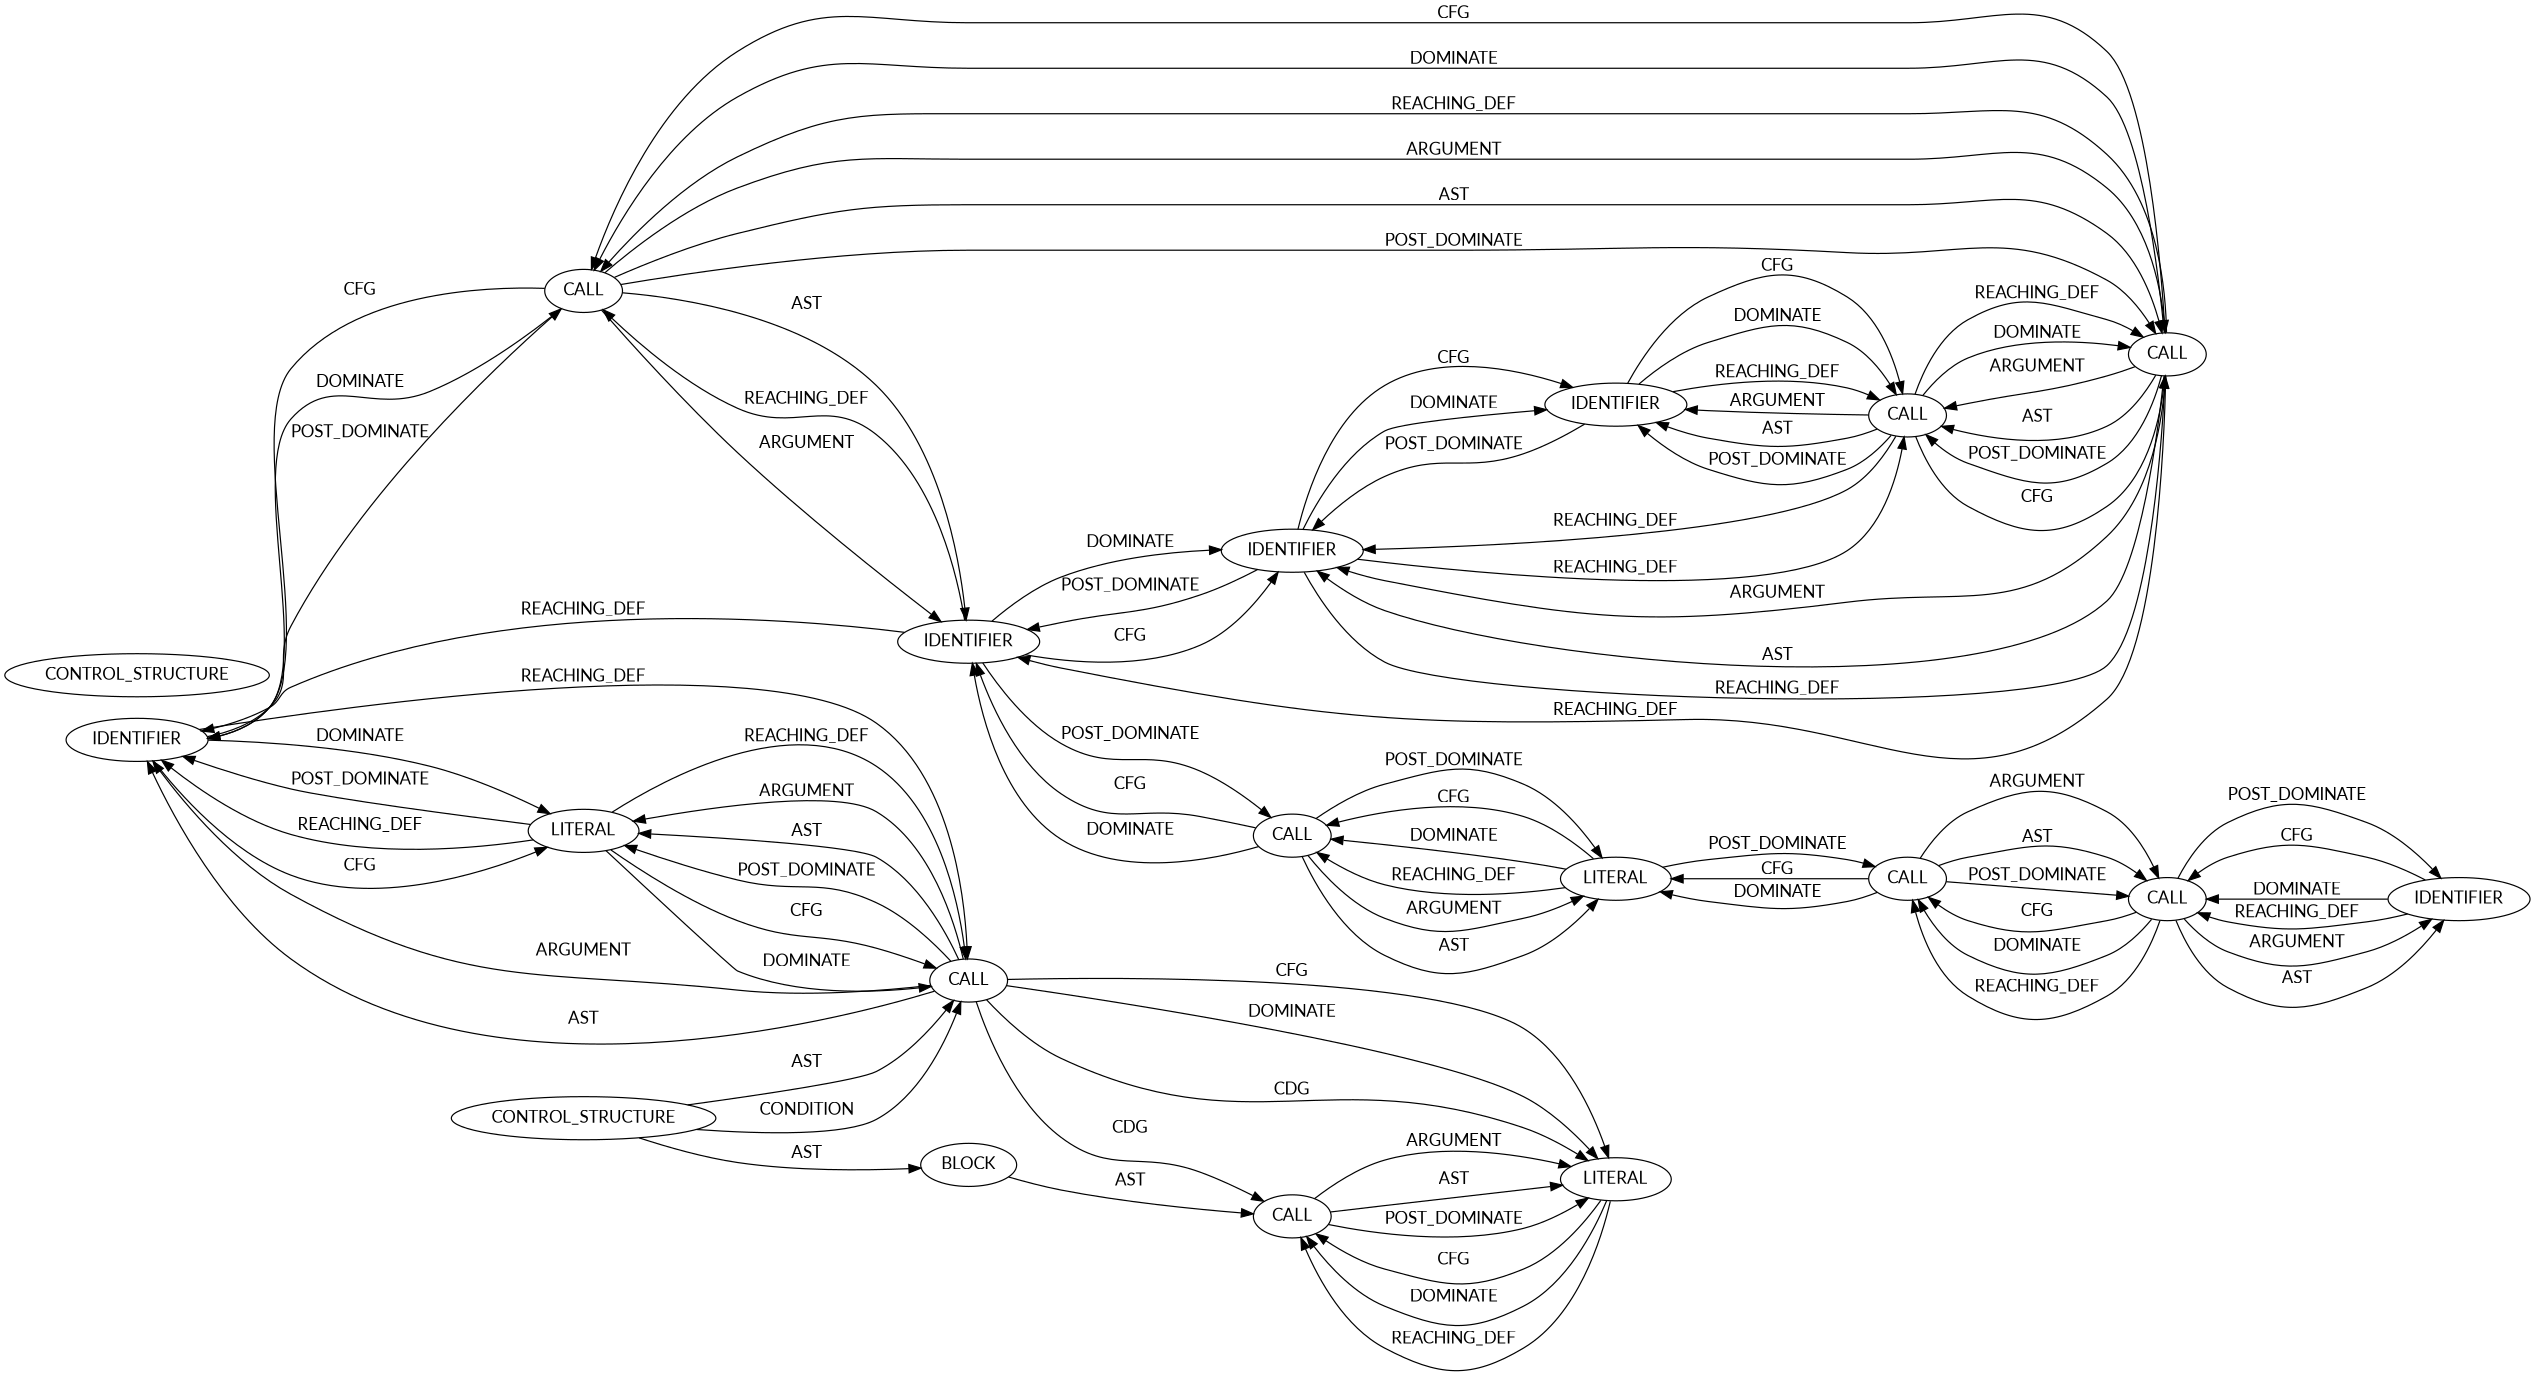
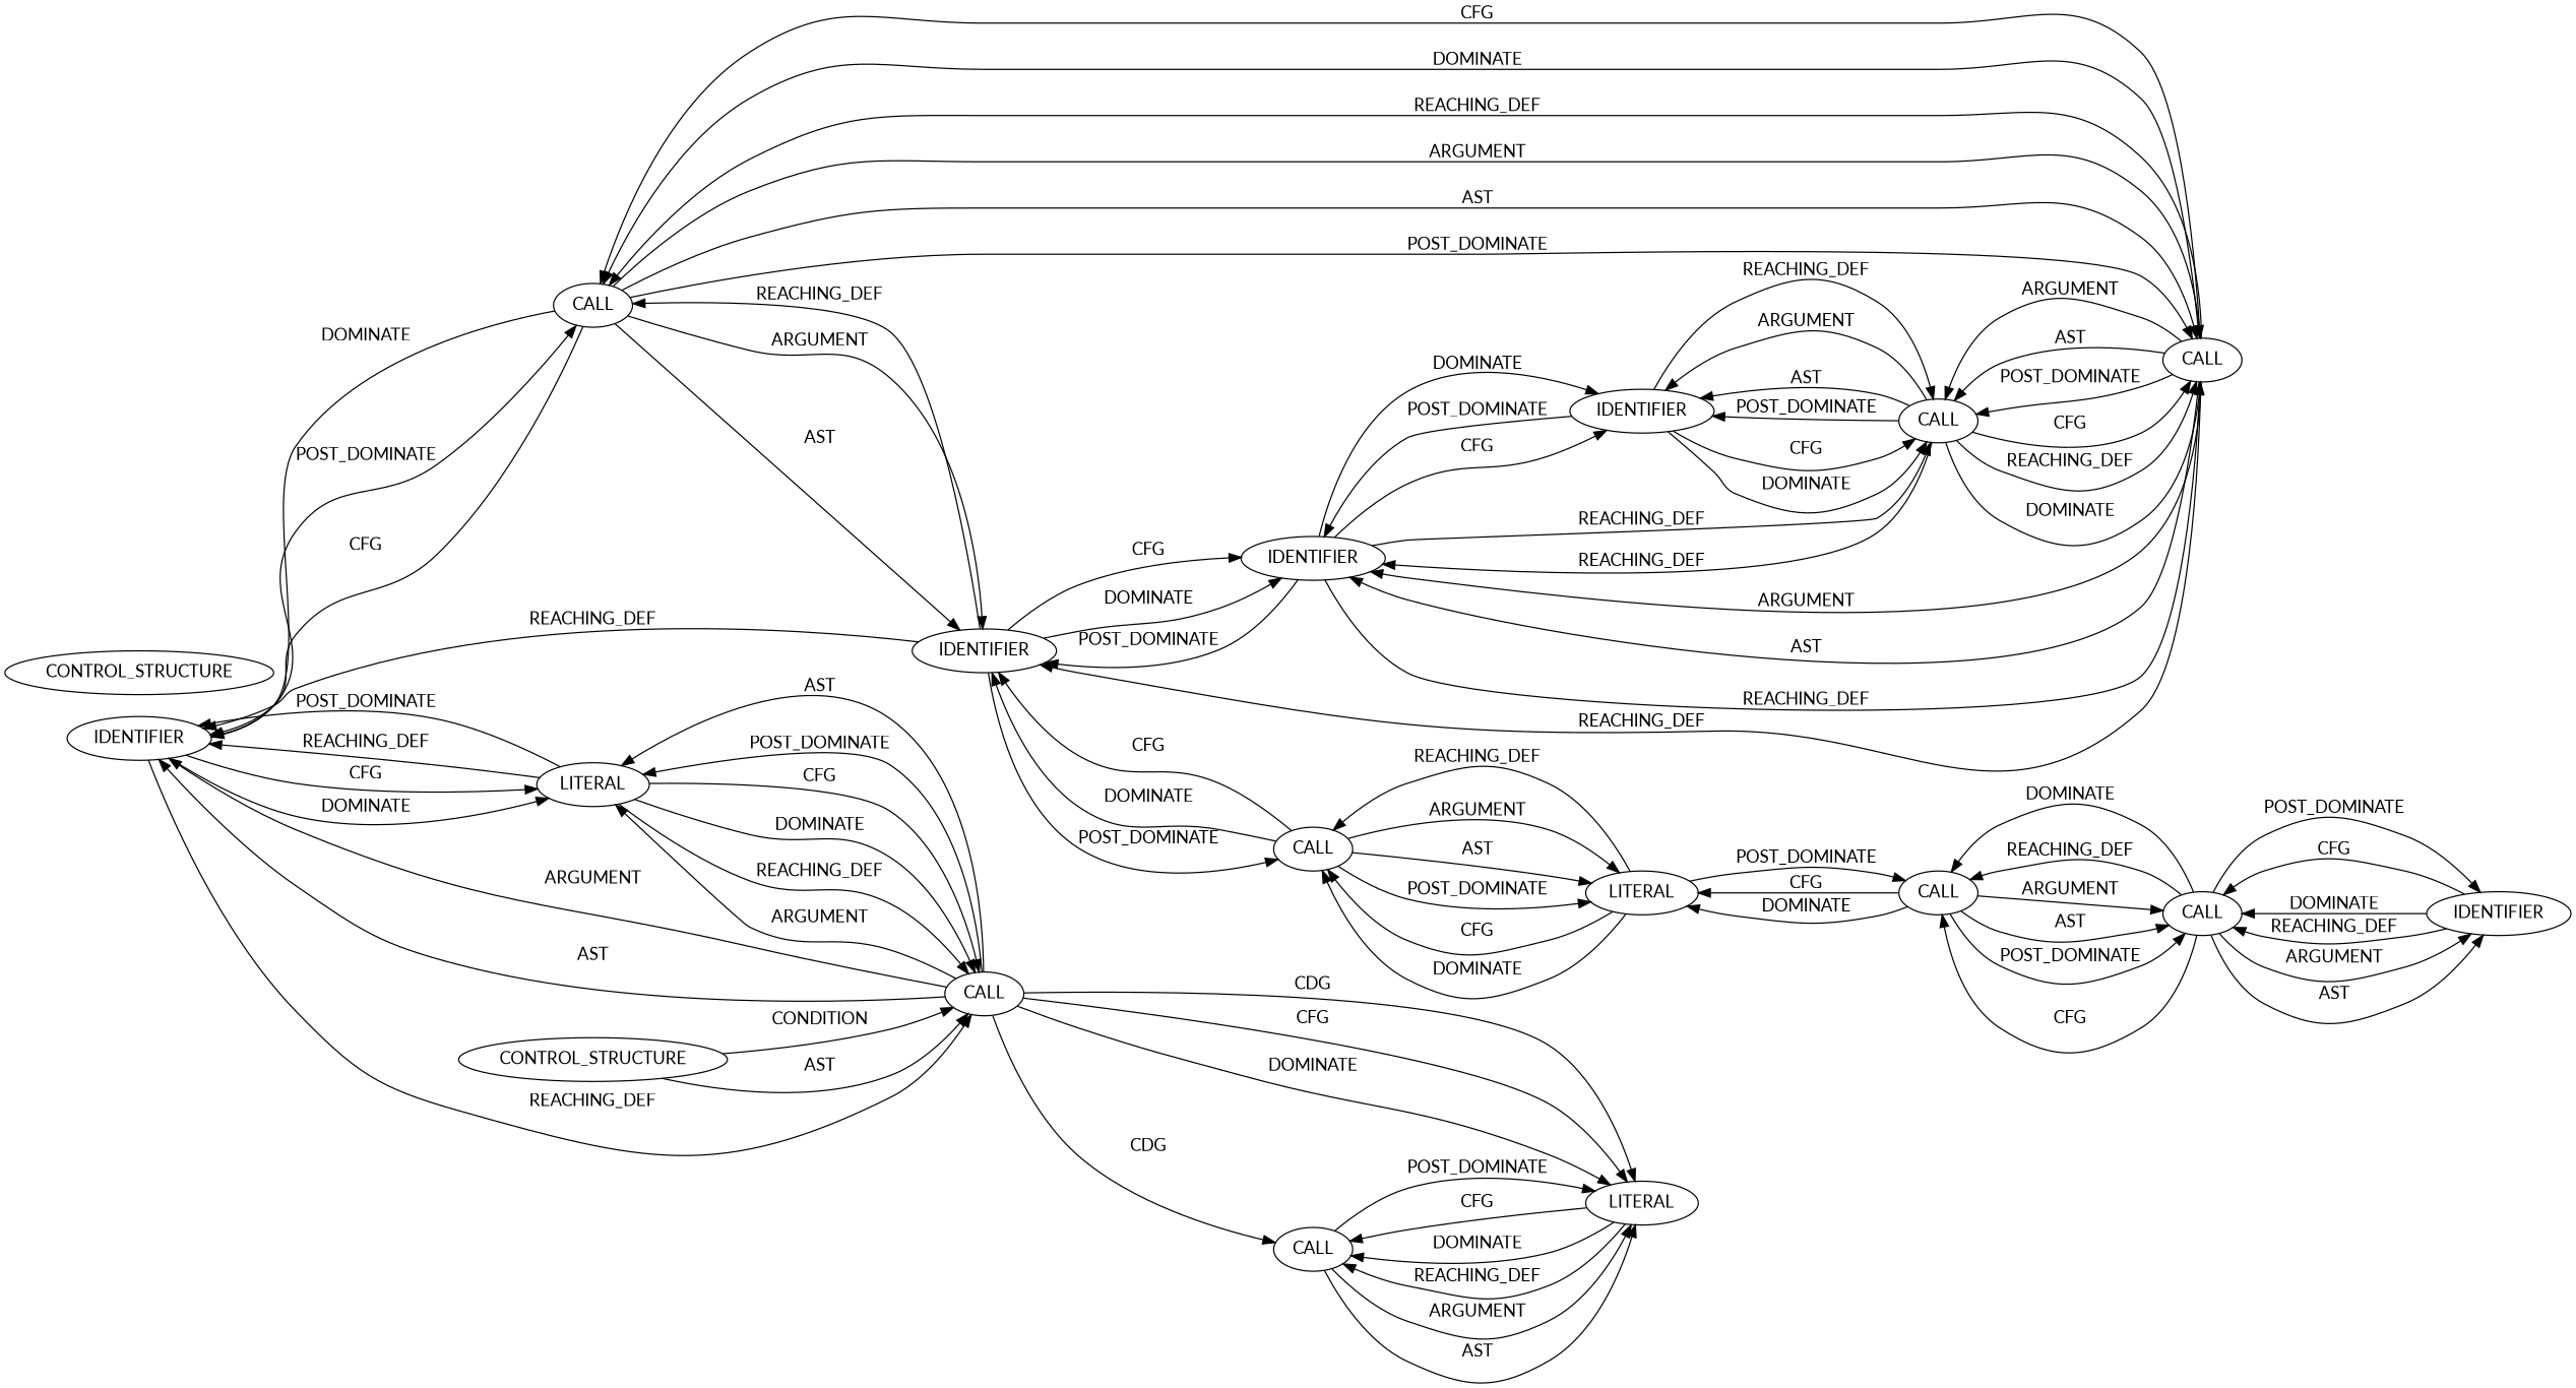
  digraph {
    rankdir=LR
    fontname=Lato
    node [ARGUMENT_INDEX=1 COLUMN_NUMBER=5 LINE_NUMBER=56 ORDER=1 TYPE_FULL_NAME=ANY fontname=Lato]
    edge [fontname=Lato]
    n1 [CODE=res COLUMN_NUMBER=9 LINE_NUMBER=57 NAME=res TYPE_FULL_NAME=int label=IDENTIFIER]
    n2 [ARGUMENT_INDEX=-1 CODE="res = pthread_join(a_thread, &thread_result)" DISPATCH_TYPE=STATIC_DISPATCH METHOD_FULL_NAME="<operator>.assignment" NAME="<operator>.assignment" ORDER=13 label=CALL]
    n3 [ARGUMENT_INDEX=2 CODE=0 COLUMN_NUMBER=16 LINE_NUMBER=57 ORDER=2 TYPE_FULL_NAME=int label=LITERAL]
    n4 [ARGUMENT_INDEX=-1 CODE="res != 0" COLUMN_NUMBER=9 DISPATCH_TYPE=STATIC_DISPATCH LINE_NUMBER=57 METHOD_FULL_NAME="<operator>.notEquals" NAME="<operator>.notEquals" label=CALL]
    n5 [ARGUMENT_INDEX=-1 CODE="break;" COLUMN_NUMBER=17 CONTROL_STRUCTURE_TYPE=BREAK LINE_NUMBER=49 PARSER_TYPE_NAME=CASTBreakStatement label=CONTROL_STRUCTURE TYPE_FULL_NAME=""]
    n6 [CODE=work_mutex COLUMN_NUMBER=27 LINE_NUMBER=54 NAME=work_mutex TYPE_FULL_NAME=pthread_mutex_t label=IDENTIFIER]
    n7 [CODE="&work_mutex" COLUMN_NUMBER=26 DISPATCH_TYPE=STATIC_DISPATCH LINE_NUMBER=54 METHOD_FULL_NAME="<operator>.addressOf" NAME="<operator>.addressOf" label=CALL]
    n8 [CODE=a_thread COLUMN_NUMBER=24 NAME=a_thread TYPE_FULL_NAME=pthread_t label=IDENTIFIER]
    n9 [CODE=thread_result COLUMN_NUMBER=35 NAME=thread_result TYPE_FULL_NAME="void*" label=IDENTIFIER]
    n10 [ARGUMENT_INDEX=2 CODE="pthread_join(a_thread, &thread_result)" COLUMN_NUMBER=11 DISPATCH_TYPE=STATIC_DISPATCH METHOD_FULL_NAME=pthread_join NAME=pthread_join ORDER=2 label=CALL]
    n11 [ARGUMENT_INDEX=2 CODE="&thread_result" COLUMN_NUMBER=34 DISPATCH_TYPE=STATIC_DISPATCH METHOD_FULL_NAME="<operator>.addressOf" NAME="<operator>.addressOf" ORDER=2 label=CALL]
    n12 [CODE=res NAME=res TYPE_FULL_NAME=int label=IDENTIFIER]
    n13 [ARGUMENT_INDEX=-1 CODE="pthread_mutex_unlock(&work_mutex)" DISPATCH_TYPE=STATIC_DISPATCH LINE_NUMBER=54 METHOD_FULL_NAME=pthread_mutex_unlock NAME=pthread_mutex_unlock ORDER=11 label=CALL]
    n14 [COLUMN_NUMBER=16 LINE_NUMBER=59 TYPE_FULL_NAME="char*" label=LITERAL]
    n15 [ARGUMENT_INDEX=-1 CODE="perror(" COLUMN_NUMBER=9 DISPATCH_TYPE=STATIC_DISPATCH LINE_NUMBER=59 METHOD_FULL_NAME=perror NAME=perror label=CALL]
-   n16 [ARGUMENT_INDEX=-1 CODE="{\n        perror(" LINE_NUMBER=58 ORDER=2 TYPE_FULL_NAME=void label=BLOCK]
    n17 [COLUMN_NUMBER=12 LINE_NUMBER=55 TYPE_FULL_NAME="char*" label=LITERAL]
    n18 [ARGUMENT_INDEX=-1 CODE="printf(" DISPATCH_TYPE=STATIC_DISPATCH LINE_NUMBER=55 METHOD_FULL_NAME=printf NAME=printf ORDER=12 label=CALL]
    n19 [ARGUMENT_INDEX=-1 CODE="if (res != 0)" CONTROL_STRUCTURE_TYPE=IF LINE_NUMBER=57 ORDER=14 PARSER_TYPE_NAME=CASTIfStatement label=CONTROL_STRUCTURE TYPE_FULL_NAME=""]
    n1 -> n2 [label=POST_DOMINATE]
    n1 -> n3 [label=CFG]
    n1 -> n3 [label=DOMINATE]
    n1 -> n4 [label=REACHING_DEF]
    n2 -> n1 [label=CFG]
    n2 -> n1 [label=DOMINATE]
    n2 -> n10 [label=ARGUMENT]
    n2 -> n10 [label=AST]
    n2 -> n10 [label=POST_DOMINATE]
    n2 -> n12 [label=ARGUMENT]
    n2 -> n12 [label=AST]
    n3 -> n1 [label=POST_DOMINATE]
    n3 -> n1 [label=REACHING_DEF]
    n3 -> n4 [label=CFG]
    n3 -> n4 [label=DOMINATE]
    n3 -> n4 [label=REACHING_DEF]
    n4 -> n1 [label=ARGUMENT]
    n4 -> n1 [label=AST]
    n4 -> n3 [label=ARGUMENT]
    n4 -> n3 [label=AST]
    n4 -> n3 [label=POST_DOMINATE]
    n4 -> n14 [label=CDG]
    n4 -> n14 [label=CFG]
    n4 -> n14 [label=DOMINATE]
    n4 -> n15 [label=CDG]
    n6 -> n7 [label=CFG]
    n6 -> n7 [label=DOMINATE]
    n6 -> n7 [label=REACHING_DEF]
    n7 -> n6 [label=ARGUMENT]
    n7 -> n6 [label=AST]
    n7 -> n6 [label=POST_DOMINATE]
    n7 -> n13 [label=CFG]
    n7 -> n13 [label=DOMINATE]
    n7 -> n13 [label=REACHING_DEF]
    n8 -> n9 [label=CFG]
    n8 -> n9 [label=DOMINATE]
    n8 -> n10 [label=REACHING_DEF]
    n8 -> n11 [label=REACHING_DEF]
    n8 -> n12 [label=POST_DOMINATE]
    n9 -> n8 [label=POST_DOMINATE]
    n9 -> n11 [label=CFG]
    n9 -> n11 [label=DOMINATE]
    n9 -> n11 [label=REACHING_DEF]
    n10 -> n2 [label=CFG]
    n10 -> n2 [label=DOMINATE]
    n10 -> n2 [label=REACHING_DEF]
    n10 -> n8 [label=ARGUMENT]
    n10 -> n8 [label=AST]
    n10 -> n11 [label=ARGUMENT]
    n10 -> n11 [label=AST]
    n10 -> n11 [label=POST_DOMINATE]
    n10 -> n12 [label=REACHING_DEF]
    n11 -> n8 [label=REACHING_DEF]
    n11 -> n9 [label=ARGUMENT]
    n11 -> n9 [label=AST]
    n11 -> n9 [label=POST_DOMINATE]
    n11 -> n10 [label=CFG]
    n11 -> n10 [label=DOMINATE]
    n11 -> n10 [label=REACHING_DEF]
    n12 -> n1 [label=REACHING_DEF]
    n12 -> n2 [label=REACHING_DEF]
    n12 -> n8 [label=CFG]
    n12 -> n8 [label=DOMINATE]
    n12 -> n18 [label=POST_DOMINATE]
    n13 -> n7 [label=ARGUMENT]
    n13 -> n7 [label=AST]
    n13 -> n7 [label=POST_DOMINATE]
    n13 -> n17 [label=CFG]
    n13 -> n17 [label=DOMINATE]
    n14 -> n15 [label=CFG]
    n14 -> n15 [label=DOMINATE]
    n14 -> n15 [label=REACHING_DEF]
    n15 -> n14 [label=ARGUMENT]
    n15 -> n14 [label=AST]
    n15 -> n14 [label=POST_DOMINATE]
-   n16 -> n15 [label=AST]
    n17 -> n13 [label=POST_DOMINATE]
    n17 -> n18 [label=CFG]
    n17 -> n18 [label=DOMINATE]
    n17 -> n18 [label=REACHING_DEF]
    n18 -> n12 [label=CFG]
    n18 -> n12 [label=DOMINATE]
    n18 -> n17 [label=ARGUMENT]
    n18 -> n17 [label=AST]
    n18 -> n17 [label=POST_DOMINATE]
    n19 -> n4 [label=AST]
    n19 -> n4 [label=CONDITION]
-   n19 -> n16 [label=AST]
  }
